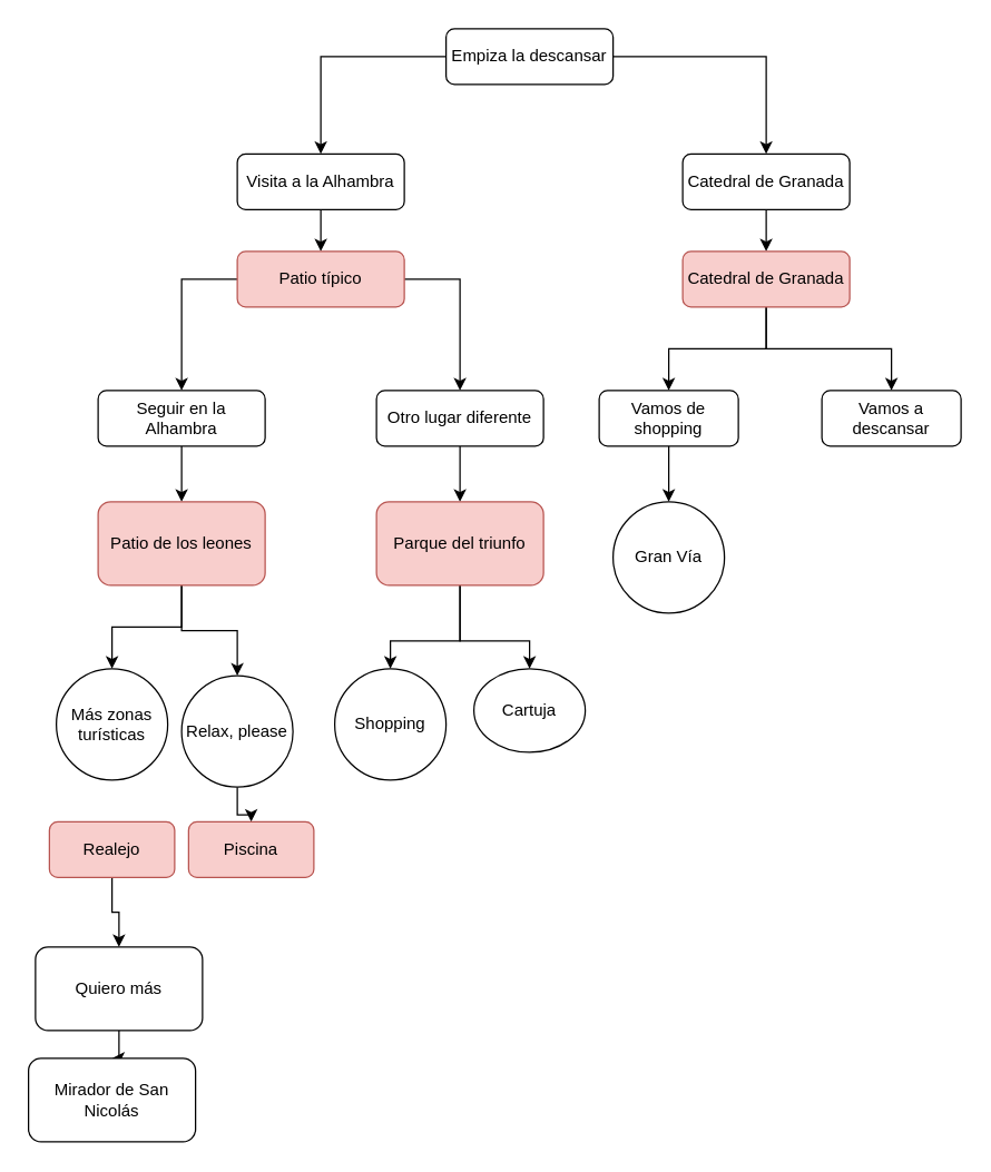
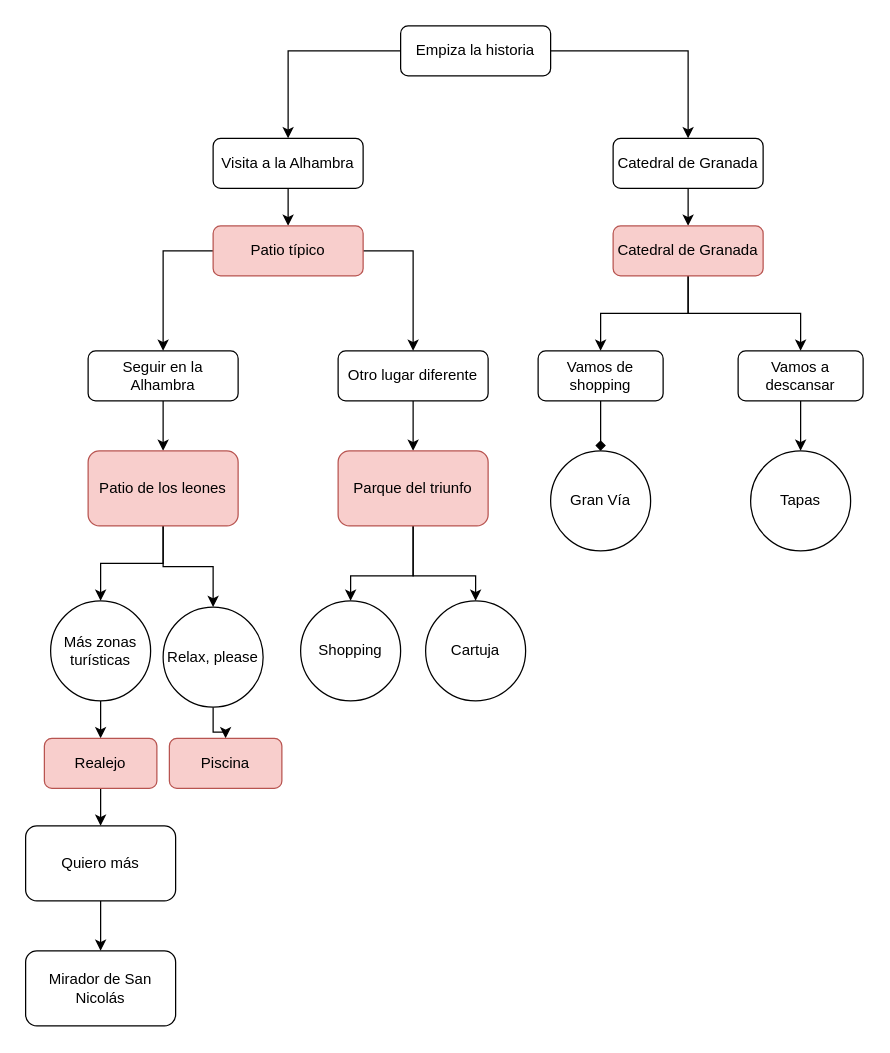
  <mxCell id="0" />
  <mxCell id="1" parent="0" />
  <mxCell id="2" value="" style="edgeStyle=orthogonalEdgeStyle;rounded=0;orthogonalLoop=1;jettySize=auto;html=1;" edge="1" parent="1" source="4" target="11"><mxGeometry relative="1" as="geometry" /></mxCell>
  <mxCell id="3" value="" style="edgeStyle=orthogonalEdgeStyle;rounded=0;orthogonalLoop=1;jettySize=auto;html=1;" edge="1" parent="1" source="4" target="6"><mxGeometry relative="1" as="geometry" /></mxCell>
- <mxCell id="4" value="Empiza la descansar" style="rounded=1;whiteSpace=wrap;html=1;fontSize=12;glass=0;strokeWidth=1;shadow=0;" parent="1" vertex="1"><mxGeometry x="320" y="20" width="120" height="40" as="geometry" /></mxCell>
+ <mxCell id="4" value="Empiza la historia" style="rounded=1;whiteSpace=wrap;html=1;fontSize=12;glass=0;strokeWidth=1;shadow=0;" parent="1" vertex="1"><mxGeometry x="320" y="20" width="120" height="40" as="geometry" /></mxCell>
  <mxCell id="5" value="" style="edgeStyle=orthogonalEdgeStyle;rounded=0;orthogonalLoop=1;jettySize=auto;html=1;" edge="1" parent="1" source="6" target="9"><mxGeometry relative="1" as="geometry" /></mxCell>
  <mxCell id="6" value="Catedral de Granada" style="rounded=1;whiteSpace=wrap;html=1;fontSize=12;glass=0;strokeWidth=1;shadow=0;" vertex="1" parent="1"><mxGeometry x="490" y="110" width="120" height="40" as="geometry" /></mxCell>
  <mxCell id="7" style="edgeStyle=orthogonalEdgeStyle;rounded=0;orthogonalLoop=1;jettySize=auto;html=1;" edge="1" parent="1" source="9" target="38"><mxGeometry relative="1" as="geometry"><mxPoint x="450" y="280" as="targetPoint" /></mxGeometry></mxCell>
  <mxCell id="8" style="edgeStyle=orthogonalEdgeStyle;rounded=0;orthogonalLoop=1;jettySize=auto;html=1;" edge="1" parent="1" source="9" target="41"><mxGeometry relative="1" as="geometry"><mxPoint x="640" y="280" as="targetPoint" /><Array as="points"><mxPoint x="550" y="250" /><mxPoint x="640" y="250" /><mxPoint x="640" y="280" /></Array></mxGeometry></mxCell>
  <mxCell id="9" value="Catedral de Granada" style="rounded=1;whiteSpace=wrap;html=1;fontSize=12;glass=0;strokeWidth=1;shadow=0;fillColor=#f8cecc;strokeColor=#b85450;" vertex="1" parent="1"><mxGeometry x="490" y="180" width="120" height="40" as="geometry" /></mxCell>
  <mxCell id="10" value="" style="edgeStyle=orthogonalEdgeStyle;rounded=0;orthogonalLoop=1;jettySize=auto;html=1;" edge="1" parent="1" source="11" target="14"><mxGeometry relative="1" as="geometry" /></mxCell>
  <mxCell id="11" value="Visita a la Alhambra" style="rounded=1;whiteSpace=wrap;html=1;fontSize=12;glass=0;strokeWidth=1;shadow=0;" vertex="1" parent="1"><mxGeometry x="170" y="110" width="120" height="40" as="geometry" /></mxCell>
  <mxCell id="12" style="edgeStyle=orthogonalEdgeStyle;rounded=0;orthogonalLoop=1;jettySize=auto;html=1;exitX=0;exitY=0.5;exitDx=0;exitDy=0;" edge="1" parent="1" source="14" target="16"><mxGeometry relative="1" as="geometry"><mxPoint x="130" y="270" as="targetPoint" /></mxGeometry></mxCell>
  <mxCell id="13" style="edgeStyle=orthogonalEdgeStyle;rounded=0;orthogonalLoop=1;jettySize=auto;html=1;exitX=1;exitY=0.5;exitDx=0;exitDy=0;" edge="1" parent="1" source="14" target="18"><mxGeometry relative="1" as="geometry"><mxPoint x="320" y="270" as="targetPoint" /><Array as="points"><mxPoint x="330" y="200" /></Array></mxGeometry></mxCell>
  <mxCell id="14" value="Patio típico" style="rounded=1;whiteSpace=wrap;html=1;fontSize=12;glass=0;strokeWidth=1;shadow=0;rotation=0;fillColor=#f8cecc;strokeColor=#b85450;" vertex="1" parent="1"><mxGeometry x="170" y="180" width="120" height="40" as="geometry" /></mxCell>
  <mxCell id="15" style="edgeStyle=orthogonalEdgeStyle;rounded=0;orthogonalLoop=1;jettySize=auto;html=1;" edge="1" parent="1" source="16" target="21"><mxGeometry relative="1" as="geometry"><mxPoint x="130" y="360" as="targetPoint" /></mxGeometry></mxCell>
  <mxCell id="16" value="Seguir en la Alhambra" style="rounded=1;whiteSpace=wrap;html=1;" vertex="1" parent="1"><mxGeometry x="70" y="280" width="120" height="40" as="geometry" /></mxCell>
  <mxCell id="17" style="edgeStyle=orthogonalEdgeStyle;rounded=0;orthogonalLoop=1;jettySize=auto;html=1;" edge="1" parent="1" source="18" target="24"><mxGeometry relative="1" as="geometry"><mxPoint x="314" y="360" as="targetPoint" /></mxGeometry></mxCell>
  <mxCell id="18" value="Otro lugar diferente" style="rounded=1;whiteSpace=wrap;html=1;" vertex="1" parent="1"><mxGeometry x="270" y="280" width="120" height="40" as="geometry" /></mxCell>
  <mxCell id="19" style="edgeStyle=orthogonalEdgeStyle;rounded=0;orthogonalLoop=1;jettySize=auto;html=1;" edge="1" parent="1" source="21" target="26"><mxGeometry relative="1" as="geometry"><mxPoint x="80" y="480" as="targetPoint" /></mxGeometry></mxCell>
  <mxCell id="20" style="edgeStyle=orthogonalEdgeStyle;rounded=0;orthogonalLoop=1;jettySize=auto;html=1;" edge="1" parent="1" source="21" target="28"><mxGeometry relative="1" as="geometry"><mxPoint x="170" y="480" as="targetPoint" /></mxGeometry></mxCell>
  <mxCell id="21" value="Patio de los leones" style="rounded=1;whiteSpace=wrap;html=1;fillColor=#f8cecc;strokeColor=#b85450;" vertex="1" parent="1"><mxGeometry x="70" y="360" width="120" height="60" as="geometry" /></mxCell>
  <mxCell id="22" style="edgeStyle=orthogonalEdgeStyle;rounded=0;orthogonalLoop=1;jettySize=auto;html=1;" edge="1" parent="1" source="24" target="35"><mxGeometry relative="1" as="geometry"><mxPoint x="280" y="490" as="targetPoint" /><Array as="points"><mxPoint x="330" y="460" /><mxPoint x="280" y="460" /><mxPoint x="280" y="480" /></Array></mxGeometry></mxCell>
  <mxCell id="23" style="edgeStyle=orthogonalEdgeStyle;rounded=0;orthogonalLoop=1;jettySize=auto;html=1;" edge="1" parent="1" source="24" target="36"><mxGeometry relative="1" as="geometry"><mxPoint x="390" y="500" as="targetPoint" /><Array as="points"><mxPoint x="330" y="460" /><mxPoint x="380" y="460" /></Array></mxGeometry></mxCell>
  <mxCell id="24" value="Parque del triunfo" style="rounded=1;whiteSpace=wrap;html=1;fillColor=#f8cecc;strokeColor=#b85450;" vertex="1" parent="1"><mxGeometry x="270" y="360" width="120" height="60" as="geometry" /></mxCell>
+ <mxCell id="25" style="edgeStyle=orthogonalEdgeStyle;rounded=0;orthogonalLoop=1;jettySize=auto;html=1;" edge="1" parent="1" source="26" target="31"><mxGeometry relative="1" as="geometry"><mxPoint x="80" y="590" as="targetPoint" /></mxGeometry></mxCell>
  <mxCell id="26" value="Más zonas turísticas" style="ellipse;whiteSpace=wrap;html=1;aspect=fixed;" vertex="1" parent="1"><mxGeometry x="40" y="480" width="80" height="80" as="geometry" /></mxCell>
  <mxCell id="27" style="edgeStyle=orthogonalEdgeStyle;rounded=0;orthogonalLoop=1;jettySize=auto;html=1;" edge="1" parent="1" source="28" target="29"><mxGeometry relative="1" as="geometry"><mxPoint x="180" y="610" as="targetPoint" /></mxGeometry></mxCell>
  <mxCell id="28" value="Relax, please" style="ellipse;whiteSpace=wrap;html=1;aspect=fixed;" vertex="1" parent="1"><mxGeometry x="130" y="485" width="80" height="80" as="geometry" /></mxCell>
  <mxCell id="29" value="Piscina" style="rounded=1;whiteSpace=wrap;html=1;fillColor=#f8cecc;strokeColor=#b85450;" vertex="1" parent="1"><mxGeometry x="135" y="590" width="90" height="40" as="geometry" /></mxCell>
  <mxCell id="30" style="edgeStyle=orthogonalEdgeStyle;rounded=0;orthogonalLoop=1;jettySize=auto;html=1;" edge="1" parent="1" source="31" target="33"><mxGeometry relative="1" as="geometry"><mxPoint x="80" y="680" as="targetPoint" /></mxGeometry></mxCell>
  <mxCell id="31" value="Realejo" style="rounded=1;whiteSpace=wrap;html=1;fillColor=#f8cecc;strokeColor=#b85450;" vertex="1" parent="1"><mxGeometry x="35" y="590" width="90" height="40" as="geometry" /></mxCell>
  <mxCell id="32" style="edgeStyle=orthogonalEdgeStyle;rounded=0;orthogonalLoop=1;jettySize=auto;html=1;" edge="1" parent="1" source="33" target="34"><mxGeometry relative="1" as="geometry"><mxPoint x="80" y="790" as="targetPoint" /></mxGeometry></mxCell>
- <mxCell id="33" value="Quiero más" style="rounded=1;whiteSpace=wrap;html=1;" vertex="1" parent="1"><mxGeometry x="25" y="680" width="120" height="60" as="geometry" /></mxCell>
+ <mxCell id="33" value="Quiero más" style="rounded=1;whiteSpace=wrap;html=1;" vertex="1" parent="1"><mxGeometry x="20" y="660" width="120" height="60" as="geometry" /></mxCell>
  <mxCell id="34" value="Mirador de San Nicolás" style="rounded=1;whiteSpace=wrap;html=1;" vertex="1" parent="1"><mxGeometry x="20" y="760" width="120" height="60" as="geometry" /></mxCell>
  <mxCell id="35" value="Shopping" style="ellipse;whiteSpace=wrap;html=1;aspect=fixed;" vertex="1" parent="1"><mxGeometry x="240" y="480" width="80" height="80" as="geometry" /></mxCell>
- <mxCell id="36" value="Cartuja" style="ellipse;whiteSpace=wrap;html=1;aspect=fixed;" vertex="1" parent="1"><mxGeometry x="340" y="480" width="80" height="60" as="geometry" /></mxCell>
- <mxCell id="37" style="edgeStyle=orthogonalEdgeStyle;rounded=0;orthogonalLoop=1;jettySize=auto;html=1;" edge="1" parent="1" source="38" target="39"><mxGeometry relative="1" as="geometry"><mxPoint x="480" y="370" as="targetPoint" /></mxGeometry></mxCell>
+ <mxCell id="36" value="Cartuja" style="ellipse;whiteSpace=wrap;html=1;aspect=fixed;" vertex="1" parent="1"><mxGeometry x="340" y="480" width="80" height="80" as="geometry" /></mxCell>
+ <mxCell id="37" style="edgeStyle=orthogonalEdgeStyle;rounded=0;orthogonalLoop=1;jettySize=auto;html=1;endArrow=diamond;" edge="1" parent="1" source="38" target="39"><mxGeometry relative="1" as="geometry"><mxPoint x="480" y="370" as="targetPoint" /></mxGeometry></mxCell>
  <mxCell id="38" value="Vamos de shopping" style="rounded=1;whiteSpace=wrap;html=1;" vertex="1" parent="1"><mxGeometry x="430" y="280" width="100" height="40" as="geometry" /></mxCell>
  <mxCell id="39" value="Gran Vía" style="ellipse;whiteSpace=wrap;html=1;aspect=fixed;" vertex="1" parent="1"><mxGeometry x="440" y="360" width="80" height="80" as="geometry" /></mxCell>
+ <mxCell id="40" style="edgeStyle=orthogonalEdgeStyle;rounded=0;orthogonalLoop=1;jettySize=auto;html=1;" edge="1" parent="1" source="41" target="42"><mxGeometry relative="1" as="geometry"><mxPoint x="640" y="340" as="targetPoint" /></mxGeometry></mxCell>
  <mxCell id="41" value="Vamos a descansar" style="rounded=1;whiteSpace=wrap;html=1;" vertex="1" parent="1"><mxGeometry x="590" y="280" width="100" height="40" as="geometry" /></mxCell>
+ <mxCell id="42" value="Tapas" style="ellipse;whiteSpace=wrap;html=1;aspect=fixed;" vertex="1" parent="1"><mxGeometry x="600" y="360" width="80" height="80" as="geometry" /></mxCell>
